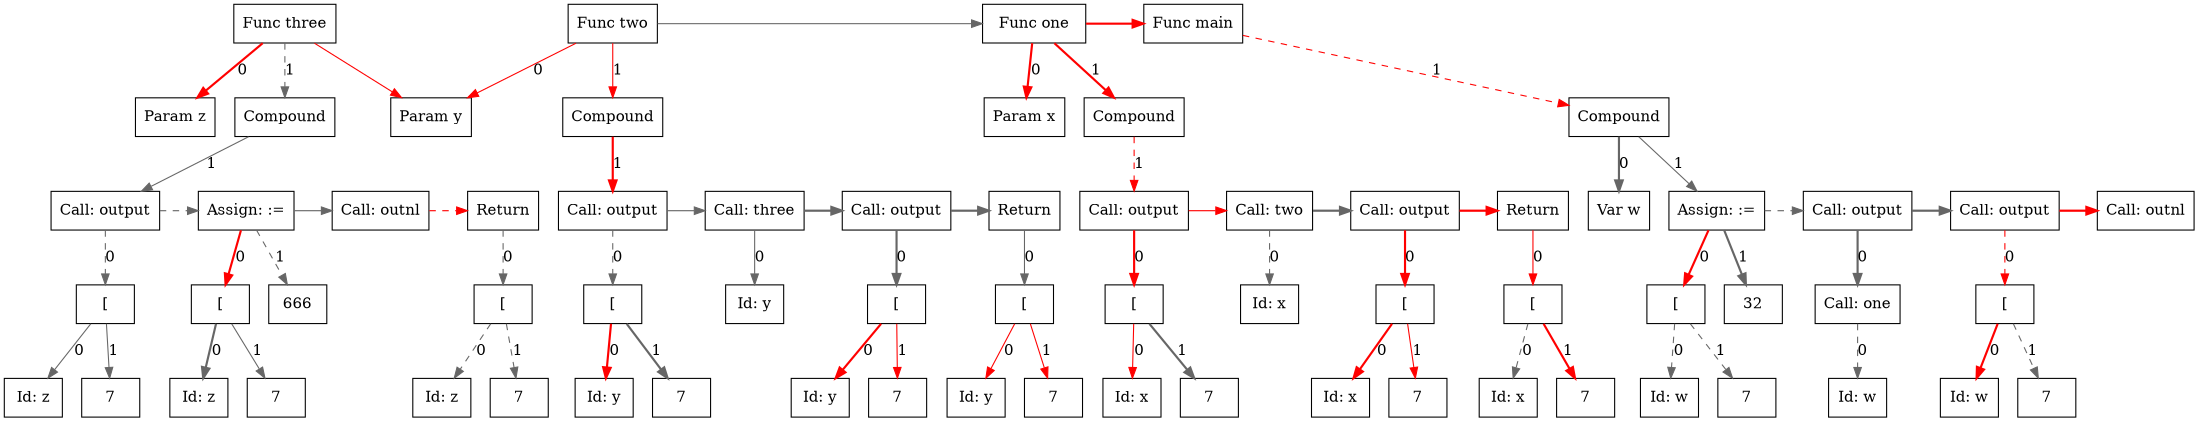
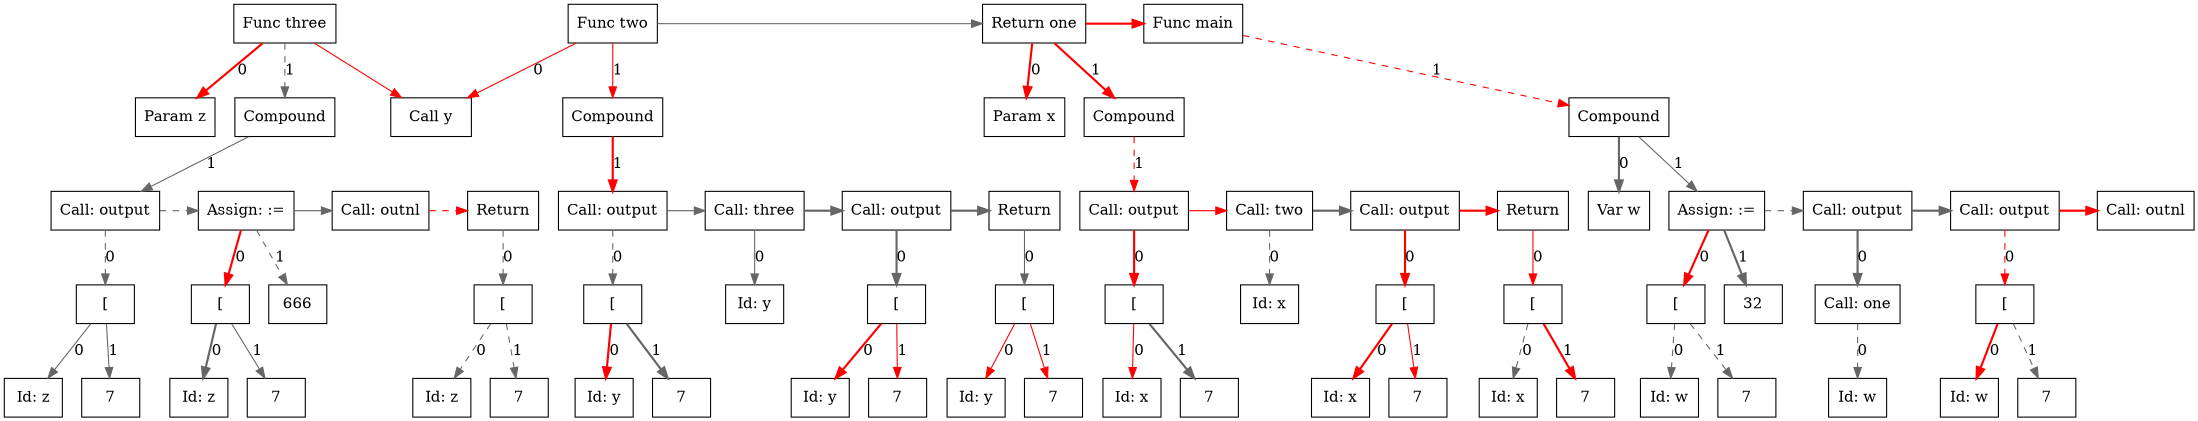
  digraph {
    node [shape=box]
    edge [color=gray40 style=bold]
    n1 [label="Param z"]
    n2 [label=Compound]
    n3 [label="Func three"]
    n4 [label="Call: output"]
    n5 [label="["]
    n6 [label="Id: z"]
    n7 [label=7]
    n8 [label="Assign: :="]
    n9 [label="Call: outnl"]
    n10 [label=Return]
    n11 [label="["]
    n12 [label=666]
    n13 [label="Id: z"]
    n14 [label=7]
    n15 [label="Func two"]
-   n16 [label="Func one"]
+   n16 [label="Return one"]
    n17 [label="Func main"]
    n18 [label="["]
    n19 [label="Id: z"]
    n20 [label=7]
-   n21 [label="Param y"]
+   n21 [label="Call y"]
    n22 [label=Compound]
    n23 [label="Call: output"]
    n24 [label="Call: three"]
    n25 [label="Id: y"]
    n26 [label="["]
    n27 [label="Id: y"]
    n28 [label=7]
    n29 [label="Call: output"]
    n30 [label=Return]
    n31 [label="["]
    n32 [label="Id: y"]
    n33 [label=7]
    n34 [label="["]
    n35 [label="Id: y"]
    n36 [label=7]
    n37 [label="Param x"]
    n38 [label=Compound]
    n39 [label="Call: output"]
    n40 [label="["]
    n41 [label="Id: x"]
    n42 [label=7]
    n43 [label="Call: two"]
    n44 [label="Call: output"]
    n45 [label=Return]
    n46 [label="Id: x"]
    n47 [label="["]
    n48 [label="["]
    n49 [label="Id: x"]
    n50 [label=7]
    n51 [label="Id: x"]
    n52 [label=7]
    n53 [label=Compound]
    n54 [label="Var w"]
    n55 [label="Assign: :="]
    n56 [label="["]
    n57 [label=32]
    n58 [label="Id: w"]
    n59 [label=7]
    n60 [label="Call: output"]
    n61 [label="Call: output"]
    n62 [label="Call: outnl"]
    n63 [label="Id: w"]
    n64 [label="Call: one"]
    n65 [label="["]
    n66 [label="Id: w"]
    n67 [label=7]
    subgraph sub_1 {
      ordering=out
      rank=same
      rankdir=LR
      n1
      n2
    }
    subgraph sub_2 {
      rankdir=TB
      n1
      n2
      n3
    }
    subgraph sub_3 {
      ordering=out
      rank=same
      rankdir=LR
      n4
    }
    subgraph sub_4 {
      rankdir=TB
      n2
      n4
    }
    subgraph sub_5 {
      ordering=out
      rank=same
      rankdir=LR
      n5
    }
    subgraph sub_6 {
      rankdir=TB
      n4
      n5
    }
    subgraph sub_7 {
      ordering=out
      rank=same
      rankdir=LR
      n6
      n7
    }
    subgraph sub_8 {
      rankdir=TB
      n5
      n6
      n7
    }
    subgraph sub_9 {
      rank=same
      rankdir=LR
      n4
      n8
      n9
      n10
    }
    subgraph sub_10 {
      rankdir=LR
      n4
      n8
      n9
      n10
    }
    subgraph sub_11 {
      ordering=out
      rank=same
      rankdir=LR
      n11
      n12
    }
    subgraph sub_12 {
      rankdir=TB
      n8
      n11
      n12
    }
    subgraph sub_13 {
      ordering=out
      rank=same
      rankdir=LR
      n13
      n14
    }
    subgraph sub_14 {
      rank=same
      rankdir=LR
      n3
      n15
      n16
      n17
    }
    subgraph sub_15 {
      rankdir=TB
      n11
      n13
      n14
    }
    subgraph sub_16 {
      ordering=out
      rank=same
      rankdir=LR
      n18
    }
    subgraph sub_17 {
      rankdir=TB
      n10
      n18
    }
    subgraph sub_18 {
      ordering=out
      rank=same
      rankdir=LR
      n19
      n20
    }
    subgraph sub_19 {
      rankdir=TB
      n18
      n19
      n20
    }
    subgraph sub_20 {
      rankdir=LR
      n3
      n15
      n16
      n17
    }
    subgraph sub_21 {
      ordering=out
      rank=same
      rankdir=LR
      n21
      n22
    }
    subgraph sub_22 {
      rankdir=TB
      n15
      n21
      n22
    }
    subgraph sub_23 {
      ordering=out
      rank=same
      rankdir=LR
      n23
    }
    subgraph sub_24 {
      rankdir=TB
      n22
      n23
    }
    subgraph sub_25 {
      rankdir=TB
      n24
      n25
    }
    subgraph sub_26 {
      ordering=out
      rank=same
      rankdir=LR
      n26
    }
    subgraph sub_27 {
      rankdir=TB
      n23
      n26
    }
    subgraph sub_28 {
      ordering=out
      rank=same
      rankdir=LR
      n27
      n28
    }
    subgraph sub_29 {
      rankdir=TB
      n26
      n27
      n28
    }
    subgraph sub_30 {
      rank=same
      rankdir=LR
      n23
      n24
      n29
      n30
    }
    subgraph sub_31 {
      rankdir=LR
      n23
      n24
      n29
      n30
    }
    subgraph sub_32 {
      ordering=out
      rank=same
      rankdir=LR
      n25
    }
    subgraph sub_33 {
      ordering=out
      rank=same
      rankdir=LR
      n31
    }
    subgraph sub_34 {
      rankdir=TB
      n29
      n31
    }
    subgraph sub_35 {
      ordering=out
      rank=same
      rankdir=LR
      n32
      n33
    }
    subgraph sub_36 {
      rankdir=TB
      n31
      n32
      n33
    }
    subgraph sub_37 {
      ordering=out
      rank=same
      rankdir=LR
      n34
    }
    subgraph sub_38 {
      rankdir=TB
      n30
      n34
    }
    subgraph sub_39 {
      ordering=out
      rank=same
      rankdir=LR
      n35
      n36
    }
    subgraph sub_40 {
      rankdir=TB
      n34
      n35
      n36
    }
    subgraph sub_41 {
      ordering=out
      rank=same
      rankdir=LR
      n37
      n38
    }
    subgraph sub_42 {
      rankdir=TB
      n16
      n37
      n38
    }
    subgraph sub_43 {
      ordering=out
      rank=same
      rankdir=LR
      n39
    }
    subgraph sub_44 {
      rankdir=TB
      n38
      n39
    }
    subgraph sub_45 {
      ordering=out
      rank=same
      rankdir=LR
      n40
    }
    subgraph sub_46 {
      rankdir=TB
      n39
      n40
    }
    subgraph sub_47 {
      ordering=out
      rank=same
      rankdir=LR
      n41
      n42
    }
    subgraph sub_48 {
      rankdir=TB
      n40
      n41
      n42
    }
    subgraph sub_49 {
      rank=same
      rankdir=LR
      n39
      n43
      n44
      n45
    }
    subgraph sub_50 {
      rankdir=LR
      n39
      n43
      n44
      n45
    }
    subgraph sub_51 {
      ordering=out
      rank=same
      rankdir=LR
      n46
    }
    subgraph sub_52 {
      rankdir=TB
      n43
      n46
    }
    subgraph sub_53 {
      ordering=out
      rank=same
      rankdir=LR
      n47
    }
    subgraph sub_54 {
      rankdir=TB
      n48
      n49
      n50
    }
    subgraph sub_55 {
      rankdir=TB
      n44
      n47
    }
    subgraph sub_56 {
      ordering=out
      rank=same
      rankdir=LR
      n51
      n52
    }
    subgraph sub_57 {
      rankdir=TB
      n47
      n51
      n52
    }
    subgraph sub_58 {
      ordering=out
      rank=same
      rankdir=LR
      n48
    }
    subgraph sub_59 {
      rankdir=TB
      n45
      n48
    }
    subgraph sub_60 {
      ordering=out
      rank=same
      rankdir=LR
      n49
      n50
    }
    subgraph sub_61 {
      ordering=out
      rank=same
      rankdir=LR
      n53
    }
    subgraph sub_62 {
      rankdir=TB
      n17
      n53
    }
    subgraph sub_63 {
      ordering=out
      rank=same
      rankdir=LR
      n54
      n55
    }
    subgraph sub_64 {
      rankdir=TB
      n53
      n54
      n55
    }
    subgraph sub_65 {
      ordering=out
      rank=same
      rankdir=LR
      n56
      n57
    }
    subgraph sub_66 {
      rankdir=TB
      n55
      n56
      n57
    }
    subgraph sub_67 {
      ordering=out
      rank=same
      rankdir=LR
      n58
      n59
    }
    subgraph sub_68 {
      rankdir=TB
      n56
      n58
      n59
    }
    subgraph sub_69 {
      rank=same
      rankdir=LR
      n55
      n60
      n61
      n62
    }
    subgraph sub_70 {
      ordering=out
      rank=same
      rankdir=LR
      n63
    }
    subgraph sub_71 {
      rankdir=LR
      n55
      n60
      n61
      n62
    }
    subgraph sub_72 {
      ordering=out
      rank=same
      rankdir=LR
      n64
    }
    subgraph sub_73 {
      rankdir=TB
      n60
      n64
    }
    subgraph sub_74 {
      rankdir=TB
      n63
      n64
    }
    subgraph sub_75 {
      ordering=out
      rank=same
      rankdir=LR
      n65
    }
    subgraph sub_76 {
      rankdir=TB
      n61
      n65
    }
    subgraph sub_77 {
      ordering=out
      rank=same
      rankdir=LR
      n66
      n67
    }
    subgraph sub_78 {
      rankdir=TB
      n65
      n66
      n67
    }
    n2 -> n4 [label=1 style=solid]
    n3 -> n1 [color=red label=0]
    n3 -> n2 [label=1 style=dashed]
    n3 -> n21 [color=red style=solid]
    n4 -> n5 [label=0 style=dashed]
    n4 -> n8 [style=dashed]
    n5 -> n6 [label=0 style=solid]
    n5 -> n7 [label=1 style=solid]
    n8 -> n9 [style=solid]
    n8 -> n11 [color=red label=0]
    n8 -> n12 [label=1 style=dashed]
    n9 -> n10 [color=red style=dashed]
    n10 -> n18 [label=0 style=dashed]
    n11 -> n13 [label=0]
    n11 -> n14 [label=1 style=solid]
    n15 -> n16 [style=solid]
    n15 -> n21 [color=red label=0 style=solid]
    n15 -> n22 [color=red label=1 style=solid]
    n16 -> n17 [color=red]
    n16 -> n37 [color=red label=0]
    n16 -> n38 [color=red label=1]
    n17 -> n53 [color=red label=1 style=dashed]
    n18 -> n19 [label=0 style=dashed]
    n18 -> n20 [label=1 style=dashed]
    n22 -> n23 [color=red label=1]
    n23 -> n24 [style=solid]
    n23 -> n26 [label=0 style=dashed]
    n24 -> n25 [label=0 style=solid]
    n24 -> n29
    n26 -> n27 [color=red label=0]
    n26 -> n28 [label=1]
    n29 -> n30
    n29 -> n31 [label=0]
    n30 -> n34 [label=0 style=solid]
    n31 -> n32 [color=red label=0]
    n31 -> n33 [color=red label=1 style=solid]
    n34 -> n35 [color=red label=0 style=solid]
    n34 -> n36 [color=red label=1 style=solid]
    n38 -> n39 [color=red label=1 style=dashed]
    n39 -> n40 [color=red label=0]
    n39 -> n43 [color=red style=solid]
    n40 -> n41 [color=red label=0 style=solid]
    n40 -> n42 [label=1]
    n43 -> n44
    n43 -> n46 [label=0 style=dashed]
    n44 -> n45 [color=red]
    n44 -> n47 [color=red label=0]
    n45 -> n48 [color=red label=0 style=solid]
    n47 -> n51 [color=red label=0]
    n47 -> n52 [color=red label=1 style=solid]
    n48 -> n49 [label=0 style=dashed]
    n48 -> n50 [color=red label=1]
    n53 -> n54 [label=0]
    n53 -> n55 [label=1 style=solid]
    n55 -> n56 [color=red label=0]
    n55 -> n57 [label=1]
    n55 -> n60 [style=dashed]
    n56 -> n58 [label=0 style=dashed]
    n56 -> n59 [label=1 style=dashed]
    n60 -> n61
    n60 -> n64 [label=0]
    n61 -> n62 [color=red]
    n61 -> n65 [color=red label=0 style=dashed]
    n64 -> n63 [label=0 style=dashed]
    n65 -> n66 [color=red label=0]
    n65 -> n67 [label=1 style=dashed]
  }
